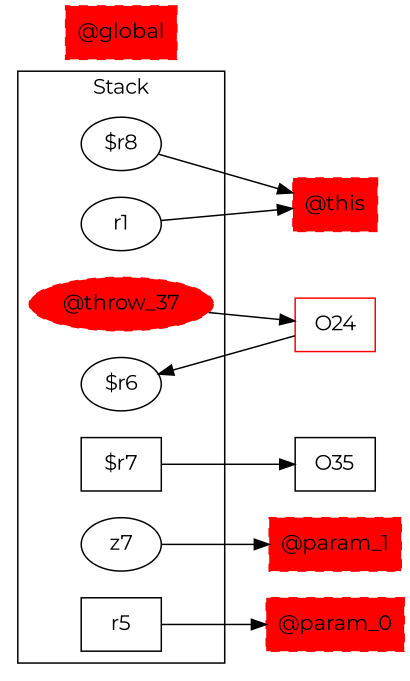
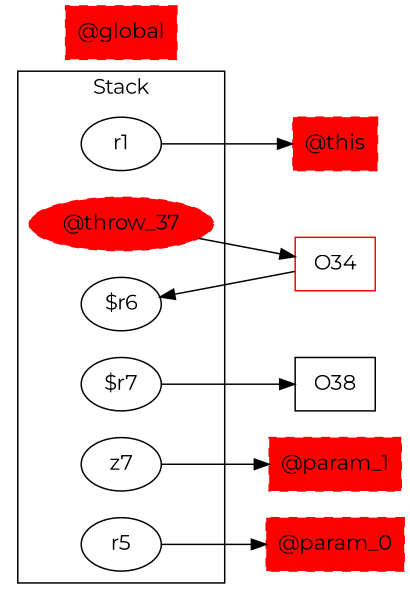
  digraph {
    fontname=Montserrat
    rankDir=LR
    rankdir=LR
    node [fontname=Montserrat]
    edge [fontname=Montserrat]
    r1
    "@throw_37" [color=red style="filled,dashed"]
-   "$r7" [shape=box]
+   "$r7"
    n4 [label=z7]
-   "$r8"
-   r5 [shape=box]
+   r5
    "$r6"
    "@this" [color=red shape=box style="filled,dashed"]
-   O34 [color=red shape=box label=O24]
-   O35 [shape=box]
+   O34 [color=red shape=box]
+   O35 [shape=box label=O38]
    "@param_1" [color=red shape=box style="filled,dashed"]
    "@param_0" [color=red shape=box style="filled,dashed"]
    "@global" [color=red shape=box style="filled,dashed"]
    subgraph cluster_1 {
      label=Stack
      r1
      "@throw_37"
      "$r7"
      n4
-     "$r8"
      r5
      "$r6"
    }
    r1 -> "@this"
    "@throw_37" -> O34
    "$r7" -> O35
    n4 -> "@param_1"
-   "$r8" -> "@this"
    r5 -> "@param_0"
    O34 -> "$r6"
  }
